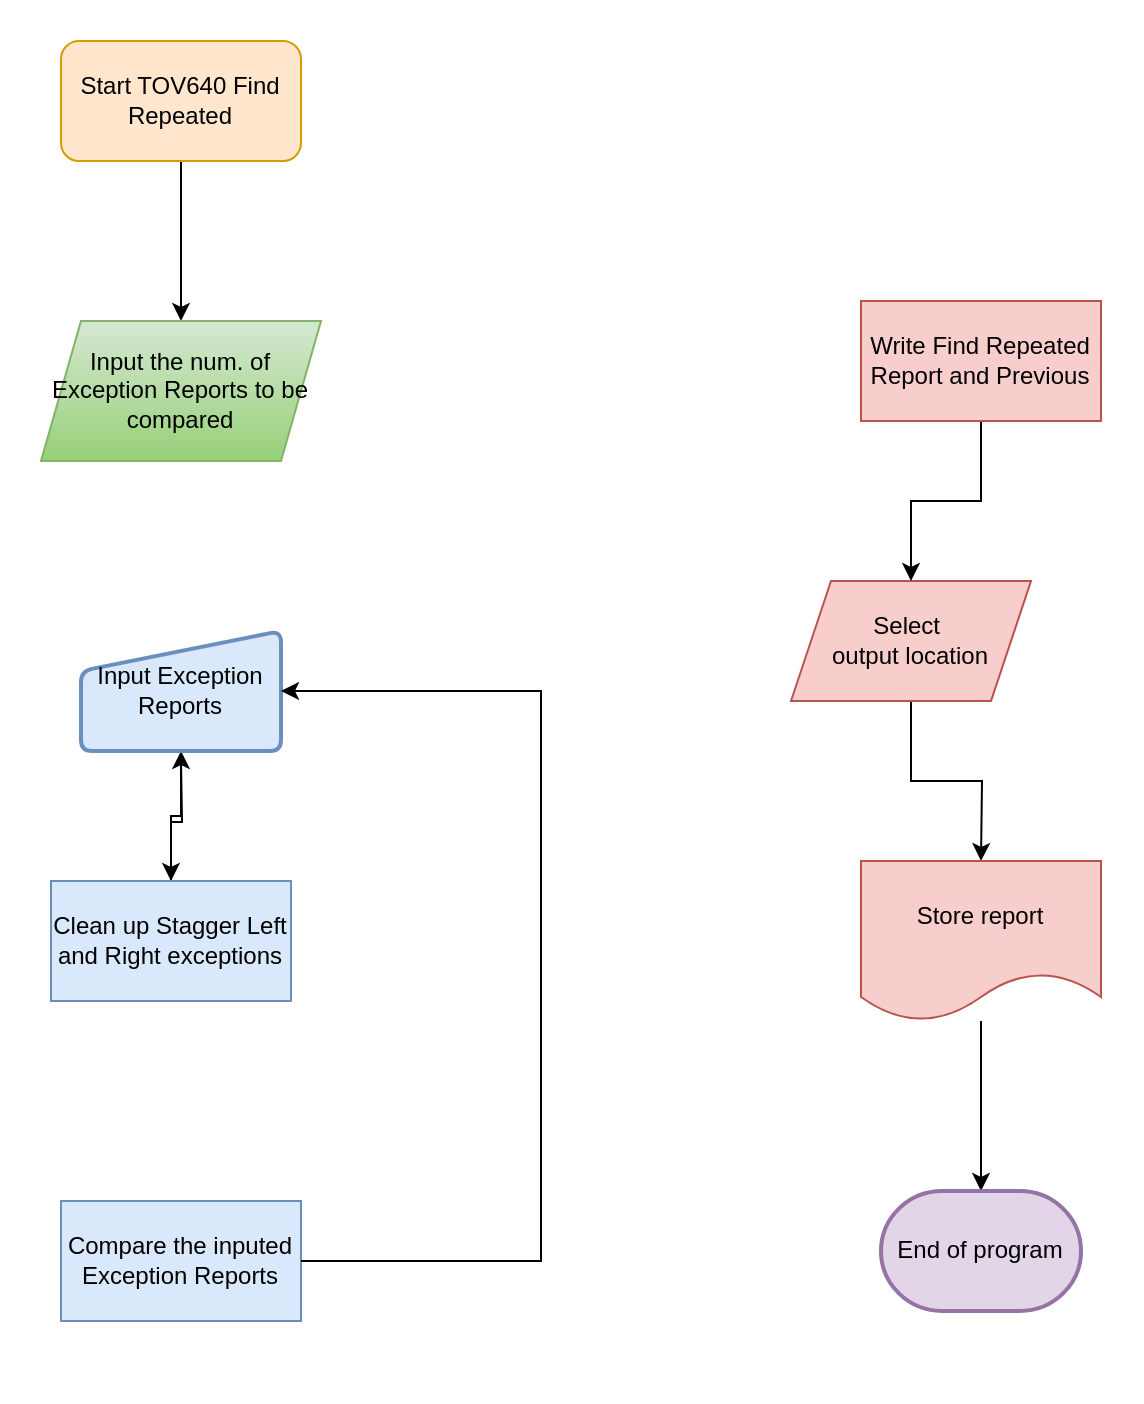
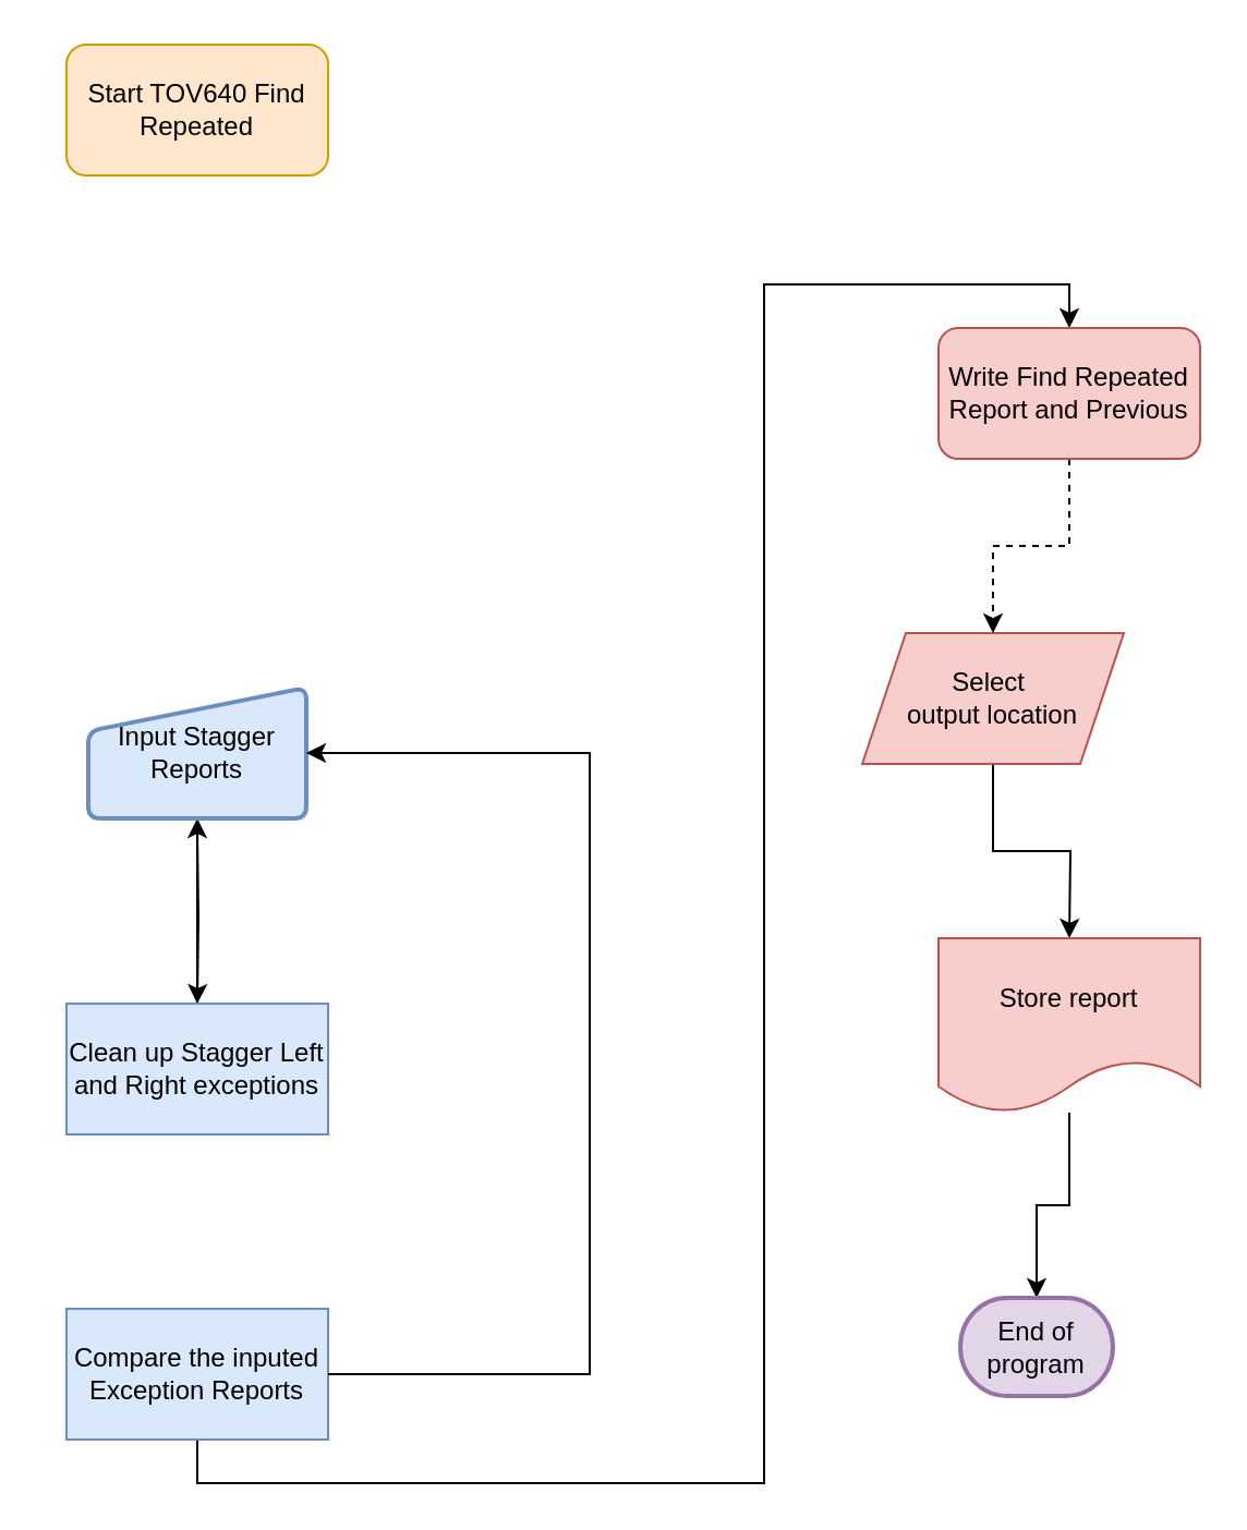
  <mxCell id="0" />
  <mxCell id="1" parent="0" />
- <mxCell id="2" style="edgeStyle=orthogonalEdgeStyle;rounded=0;orthogonalLoop=1;jettySize=auto;html=1;exitX=0.5;exitY=1;exitDx=0;exitDy=0;" edge="1" parent="1" source="3" target="4"><mxGeometry relative="1" as="geometry" /></mxCell>
  <mxCell id="3" value="Start TOV640 Find Repeated" style="rounded=1;whiteSpace=wrap;html=1;fillColor=#ffe6cc;strokeColor=#d79b00;" vertex="1" parent="1"><mxGeometry x="30" y="20" width="120" height="60" as="geometry" /></mxCell>
- <mxCell id="4" value="Input the num. of Exception Reports to be compared" style="shape=parallelogram;perimeter=parallelogramPerimeter;whiteSpace=wrap;html=1;fixedSize=1;fillColor=#d5e8d4;gradientColor=#97d077;strokeColor=#82b366;" vertex="1" parent="1"><mxGeometry x="20" y="160" width="140" height="70" as="geometry" /></mxCell>
  <mxCell id="5" value="" style="edgeStyle=orthogonalEdgeStyle;rounded=0;orthogonalLoop=1;jettySize=auto;html=1;" edge="1" parent="1" target="7"><mxGeometry relative="1" as="geometry"><mxPoint x="90" y="380" as="sourcePoint" /></mxGeometry></mxCell>
  <mxCell id="6" value="" style="edgeStyle=orthogonalEdgeStyle;rounded=0;orthogonalLoop=1;jettySize=auto;html=1;" edge="1" parent="1" source="7" target="10"><mxGeometry relative="1" as="geometry" /></mxCell>
- <mxCell id="7" value="Clean up Stagger Left and Right exceptions" style="rounded=0;whiteSpace=wrap;html=1;fillColor=#dae8fc;strokeColor=#6c8ebf;" vertex="1" parent="1"><mxGeometry x="25" y="440" width="120" height="60" as="geometry" /></mxCell>
+ <mxCell id="7" value="Clean up Stagger Left and Right exceptions" style="rounded=0;whiteSpace=wrap;html=1;fillColor=#dae8fc;strokeColor=#6c8ebf;" vertex="1" parent="1"><mxGeometry x="30" y="460" width="120" height="60" as="geometry" /></mxCell>
+ <mxCell id="8" style="edgeStyle=orthogonalEdgeStyle;rounded=0;orthogonalLoop=1;jettySize=auto;html=1;exitX=0.5;exitY=1;exitDx=0;exitDy=0;entryX=0.5;entryY=0;entryDx=0;entryDy=0;" edge="1" parent="1" source="9" target="18"><mxGeometry relative="1" as="geometry"><Array as="points"><mxPoint x="90" y="680" /><mxPoint x="350" y="680" /><mxPoint x="350" y="130" /><mxPoint x="490" y="130" /></Array></mxGeometry></mxCell>
  <mxCell id="9" value="Compare the inputed Exception Reports" style="rounded=0;whiteSpace=wrap;html=1;fillColor=#dae8fc;strokeColor=#6c8ebf;" vertex="1" parent="1"><mxGeometry x="30" y="600" width="120" height="60" as="geometry" /></mxCell>
- <mxCell id="10" value="Input Exception Reports" style="html=1;strokeWidth=2;shape=manualInput;whiteSpace=wrap;rounded=1;size=20;arcSize=11;fillColor=#dae8fc;strokeColor=#6c8ebf;" vertex="1" parent="1"><mxGeometry x="40" y="315" width="100" height="60" as="geometry" /></mxCell>
+ <mxCell id="10" value="Input Stagger Reports" style="html=1;strokeWidth=2;shape=manualInput;whiteSpace=wrap;rounded=1;size=20;arcSize=11;fillColor=#dae8fc;strokeColor=#6c8ebf;" vertex="1" parent="1"><mxGeometry x="40" y="315" width="100" height="60" as="geometry" /></mxCell>
  <mxCell id="11" value="" style="endArrow=classic;html=1;rounded=0;exitX=1;exitY=0.5;exitDx=0;exitDy=0;entryX=1;entryY=0.5;entryDx=0;entryDy=0;" edge="1" parent="1" source="9" target="10"><mxGeometry width="50" height="50" relative="1" as="geometry"><mxPoint x="280" y="620" as="sourcePoint" /><mxPoint x="330" y="570" as="targetPoint" /><Array as="points"><mxPoint x="270" y="630" /><mxPoint x="270" y="345" /></Array></mxGeometry></mxCell>
  <mxCell id="12" value="" style="edgeStyle=orthogonalEdgeStyle;rounded=0;orthogonalLoop=1;jettySize=auto;html=1;" edge="1" parent="1" source="13"><mxGeometry relative="1" as="geometry"><mxPoint x="490" y="430" as="targetPoint" /></mxGeometry></mxCell>
  <mxCell id="13" value="Select&amp;nbsp;&lt;div&gt;&lt;span style=&quot;background-color: initial;&quot;&gt;output location&lt;/span&gt;&lt;/div&gt;" style="shape=parallelogram;perimeter=parallelogramPerimeter;whiteSpace=wrap;html=1;fixedSize=1;fillColor=#f8cecc;strokeColor=#b85450;" vertex="1" parent="1"><mxGeometry x="395" y="290" width="120" height="60" as="geometry" /></mxCell>
  <mxCell id="14" value="" style="edgeStyle=orthogonalEdgeStyle;rounded=0;orthogonalLoop=1;jettySize=auto;html=1;" edge="1" parent="1" source="15" target="16"><mxGeometry relative="1" as="geometry" /></mxCell>
  <mxCell id="15" value="Store report" style="shape=document;whiteSpace=wrap;html=1;boundedLbl=1;fillColor=#f8cecc;strokeColor=#b85450;" vertex="1" parent="1"><mxGeometry x="430" y="430" width="120" height="80" as="geometry" /></mxCell>
- <mxCell id="16" value="End of program" style="strokeWidth=2;html=1;shape=mxgraph.flowchart.terminator;whiteSpace=wrap;fillColor=#e1d5e7;strokeColor=#9673a6;" vertex="1" parent="1"><mxGeometry x="440" y="595" width="100" height="60" as="geometry" /></mxCell>
- <mxCell id="17" value="" style="edgeStyle=orthogonalEdgeStyle;rounded=0;orthogonalLoop=1;jettySize=auto;html=1;" edge="1" parent="1" source="18" target="13"><mxGeometry relative="1" as="geometry" /></mxCell>
- <mxCell id="18" value="Write Find Repeated Report and Previous" style="rounded=0;whiteSpace=wrap;html=1;fillColor=#f8cecc;strokeColor=#b85450;" vertex="1" parent="1"><mxGeometry x="430" y="150" width="120" height="60" as="geometry" /></mxCell>
+ <mxCell id="16" value="End of program" style="strokeWidth=2;html=1;shape=mxgraph.flowchart.terminator;whiteSpace=wrap;fillColor=#e1d5e7;strokeColor=#9673a6;" vertex="1" parent="1"><mxGeometry x="440" y="595" width="70" height="45" as="geometry" /></mxCell>
+ <mxCell id="17" value="" style="edgeStyle=orthogonalEdgeStyle;rounded=0;orthogonalLoop=1;jettySize=auto;html=1;dashed=1;" edge="1" parent="1" source="18" target="13"><mxGeometry relative="1" as="geometry" /></mxCell>
+ <mxCell id="18" value="Write Find Repeated Report and Previous" style="whiteSpace=wrap;html=1;fillColor=#f8cecc;strokeColor=#b85450;rounded=1;" vertex="1" parent="1"><mxGeometry x="430" y="150" width="120" height="60" as="geometry" /></mxCell>
